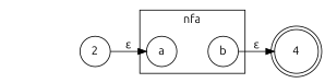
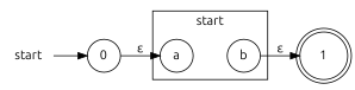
  digraph {
    fontname=Ubuntu
    rankdir=LR
    node [fontname=Ubuntu shape=circle]
    edge [fontname=Ubuntu]
    a
    b
-   1 [shape=doublecircle label=4]
-   0 [label=2]
+   1 [shape=doublecircle]
+   start [shape=none]
+   0
    subgraph cluster_1 {
-     label=nfa
+     label=start
      a
      b
    }
    a -> b [style=invis]
    b -> 1 [label="&epsilon;"]
+   start -> 0
    0 -> a [label="&epsilon;"]
  }
